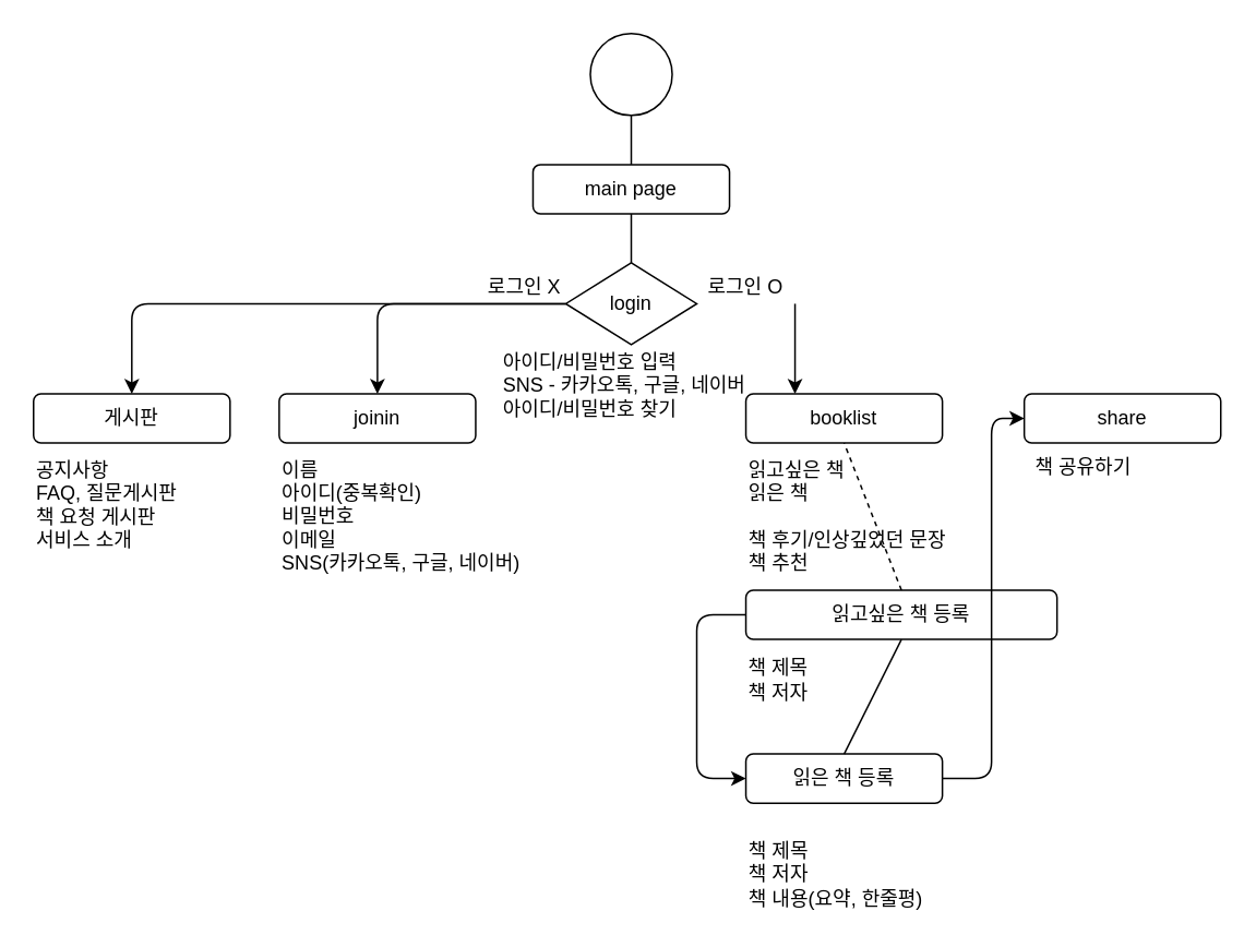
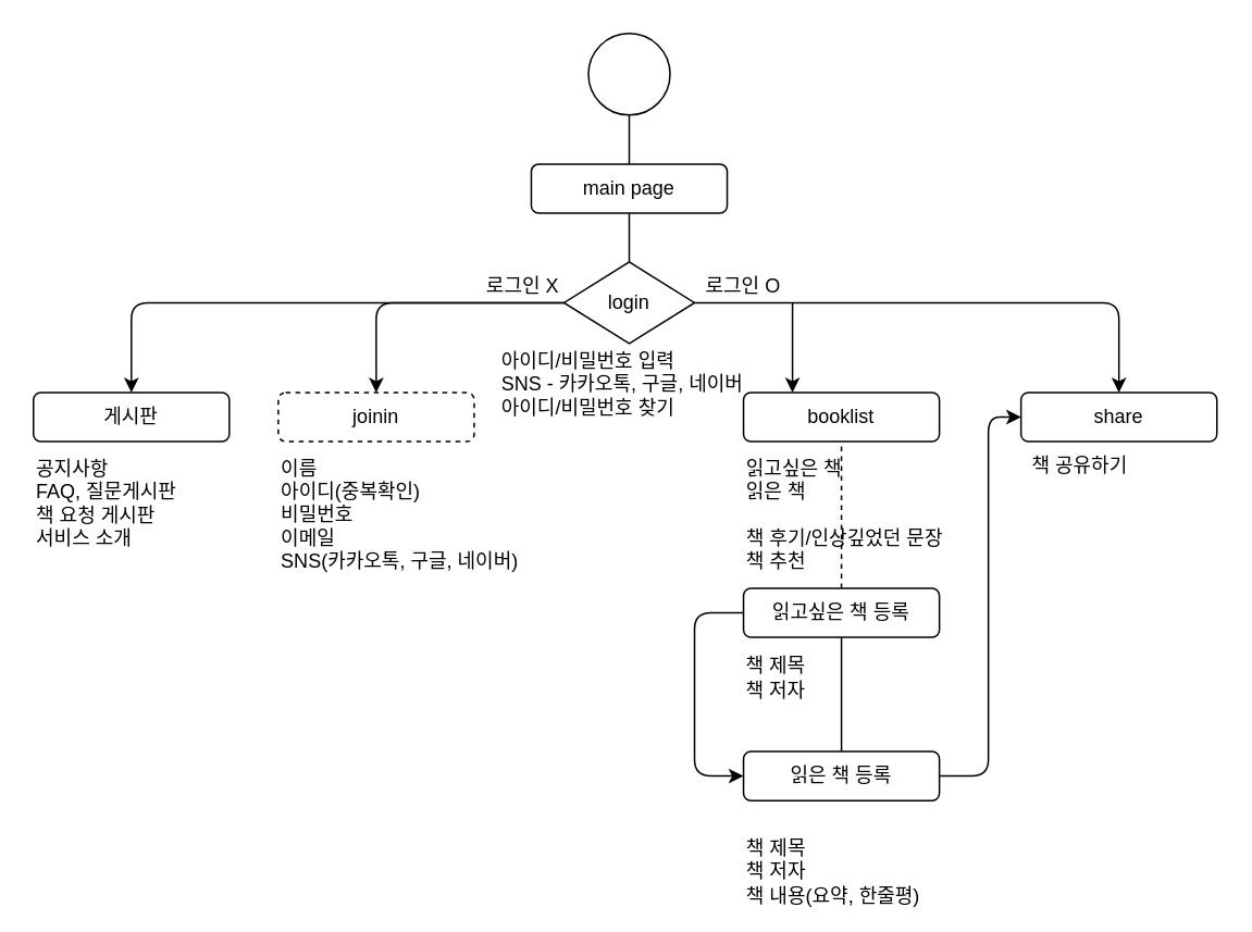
  <mxCell id="0" />
  <mxCell id="1" parent="0" />
  <mxCell id="2" value="" style="ellipse;whiteSpace=wrap;html=1;aspect=fixed;" vertex="1" parent="1"><mxGeometry x="360" y="20" width="50" height="50" as="geometry" /></mxCell>
  <mxCell id="3" value="booklist" style="rounded=1;whiteSpace=wrap;html=1;" vertex="1" parent="1"><mxGeometry x="455" y="240" width="120" height="30" as="geometry" /></mxCell>
  <mxCell id="4" style="edgeStyle=orthogonalEdgeStyle;rounded=0;orthogonalLoop=1;jettySize=auto;html=1;exitX=0.5;exitY=1;exitDx=0;exitDy=0;" edge="1" parent="1" source="3" target="3"><mxGeometry relative="1" as="geometry" /></mxCell>
- <mxCell id="5" value="joinin" style="rounded=1;whiteSpace=wrap;html=1;" vertex="1" parent="1"><mxGeometry x="170" y="240" width="120" height="30" as="geometry" /></mxCell>
+ <mxCell id="5" value="joinin" style="rounded=1;whiteSpace=wrap;html=1;dashed=1;" vertex="1" parent="1"><mxGeometry x="170" y="240" width="120" height="30" as="geometry" /></mxCell>
  <mxCell id="6" value="share" style="rounded=1;whiteSpace=wrap;html=1;" vertex="1" parent="1"><mxGeometry x="625" y="240" width="120" height="30" as="geometry" /></mxCell>
  <mxCell id="7" value="login" style="rhombus;whiteSpace=wrap;html=1;" vertex="1" parent="1"><mxGeometry x="345" y="160" width="80" height="50" as="geometry" /></mxCell>
+ <mxCell id="8" value="" style="endArrow=classic;html=1;rounded=1;exitX=1;exitY=0.5;exitDx=0;exitDy=0;entryX=0.5;entryY=0;entryDx=0;entryDy=0;" edge="1" parent="1" source="7" target="6"><mxGeometry width="50" height="50" relative="1" as="geometry"><mxPoint x="435" y="435" as="sourcePoint" /><mxPoint x="485" y="385" as="targetPoint" /><Array as="points"><mxPoint x="685" y="185" /></Array></mxGeometry></mxCell>
  <mxCell id="9" value="로그인 O" style="text;html=1;strokeColor=none;fillColor=none;align=center;verticalAlign=middle;whiteSpace=wrap;rounded=0;" vertex="1" parent="1"><mxGeometry x="425" y="160" width="60" height="30" as="geometry" /></mxCell>
  <mxCell id="10" value="" style="endArrow=classic;html=1;rounded=1;exitX=0;exitY=0.5;exitDx=0;exitDy=0;" edge="1" parent="1" source="7" target="5"><mxGeometry width="50" height="50" relative="1" as="geometry"><mxPoint x="435" y="195" as="sourcePoint" /><mxPoint x="545" y="275" as="targetPoint" /><Array as="points"><mxPoint x="230" y="185" /></Array></mxGeometry></mxCell>
  <mxCell id="11" value="로그인 X" style="text;html=1;strokeColor=none;fillColor=none;align=center;verticalAlign=middle;whiteSpace=wrap;rounded=0;" vertex="1" parent="1"><mxGeometry x="290" y="160" width="60" height="30" as="geometry" /></mxCell>
  <mxCell id="12" value="" style="endArrow=classic;html=1;rounded=0;" edge="1" parent="1"><mxGeometry width="50" height="50" relative="1" as="geometry"><mxPoint x="485" y="185" as="sourcePoint" /><mxPoint x="485" y="240" as="targetPoint" /></mxGeometry></mxCell>
  <mxCell id="13" value="" style="endArrow=none;html=1;rounded=0;exitX=0.5;exitY=0;exitDx=0;exitDy=0;entryX=0.5;entryY=1;entryDx=0;entryDy=0;" edge="1" parent="1" source="7" target="14"><mxGeometry width="50" height="50" relative="1" as="geometry"><mxPoint x="335" y="380" as="sourcePoint" /><mxPoint x="385" y="120" as="targetPoint" /><Array as="points"><mxPoint x="385" y="140" /></Array></mxGeometry></mxCell>
  <mxCell id="14" value="main page" style="rounded=1;whiteSpace=wrap;html=1;" vertex="1" parent="1"><mxGeometry x="325" y="100" width="120" height="30" as="geometry" /></mxCell>
  <mxCell id="15" value="" style="endArrow=none;html=1;rounded=0;entryX=0.5;entryY=1;entryDx=0;entryDy=0;" edge="1" parent="1" target="2"><mxGeometry width="50" height="50" relative="1" as="geometry"><mxPoint x="385" y="100" as="sourcePoint" /><mxPoint x="395" y="140" as="targetPoint" /><Array as="points"><mxPoint x="385" y="90" /></Array></mxGeometry></mxCell>
  <mxCell id="16" value="이름&lt;br&gt;아이디(중복확인)&lt;br&gt;비밀번호&lt;br&gt;이메일&lt;br&gt;SNS(카카오톡, 구글, 네이버)" style="text;html=1;strokeColor=none;fillColor=none;align=left;verticalAlign=middle;whiteSpace=wrap;rounded=0;" vertex="1" parent="1"><mxGeometry x="170" y="300" width="215" height="30" as="geometry" /></mxCell>
  <mxCell id="17" style="edgeStyle=orthogonalEdgeStyle;rounded=0;orthogonalLoop=1;jettySize=auto;html=1;exitX=0.5;exitY=1;exitDx=0;exitDy=0;" edge="1" parent="1" source="16" target="16"><mxGeometry relative="1" as="geometry" /></mxCell>
  <mxCell id="18" value="아이디/비밀번호 입력&lt;br&gt;SNS - 카카오톡, 구글, 네이버&lt;br&gt;아이디/비밀번호 찾기" style="text;html=1;strokeColor=none;fillColor=none;align=left;verticalAlign=middle;whiteSpace=wrap;rounded=0;" vertex="1" parent="1"><mxGeometry x="305" y="220" width="215" height="30" as="geometry" /></mxCell>
  <mxCell id="19" value="읽고싶은 책&lt;br&gt;읽은 책&lt;br&gt;&lt;br&gt;책 후기/인상깊었던 문장&lt;br&gt;책 추천" style="text;html=1;strokeColor=none;fillColor=none;align=left;verticalAlign=middle;whiteSpace=wrap;rounded=0;" vertex="1" parent="1"><mxGeometry x="455" y="300" width="130" height="30" as="geometry" /></mxCell>
  <mxCell id="20" value="책 공유하기" style="text;html=1;strokeColor=none;fillColor=none;align=left;verticalAlign=middle;whiteSpace=wrap;rounded=0;" vertex="1" parent="1"><mxGeometry x="630" y="270" width="90" height="30" as="geometry" /></mxCell>
  <mxCell id="21" value="" style="endArrow=none;html=1;rounded=0;entryX=0.5;entryY=1;entryDx=0;entryDy=0;exitX=0.5;exitY=0;exitDx=0;exitDy=0;dashed=1;" edge="1" parent="1" source="22" target="3"><mxGeometry width="50" height="50" relative="1" as="geometry"><mxPoint x="515" y="370" as="sourcePoint" /><mxPoint x="455" y="330" as="targetPoint" /></mxGeometry></mxCell>
- <mxCell id="22" value="읽고싶은 책 등록" style="rounded=1;whiteSpace=wrap;html=1;" vertex="1" parent="1"><mxGeometry x="455" y="360" width="190" height="30" as="geometry" /></mxCell>
+ <mxCell id="22" value="읽고싶은 책 등록" style="rounded=1;whiteSpace=wrap;html=1;" vertex="1" parent="1"><mxGeometry x="455" y="360" width="120" height="30" as="geometry" /></mxCell>
  <mxCell id="23" value="책 제목&lt;br&gt;책 저자&lt;br&gt;" style="text;html=1;strokeColor=none;fillColor=none;align=center;verticalAlign=middle;whiteSpace=wrap;rounded=0;" vertex="1" parent="1"><mxGeometry x="445" y="400" width="60" height="30" as="geometry" /></mxCell>
  <mxCell id="24" value="읽은 책 등록" style="rounded=1;whiteSpace=wrap;html=1;" vertex="1" parent="1"><mxGeometry x="455" y="460" width="120" height="30" as="geometry" /></mxCell>
  <mxCell id="25" value="" style="endArrow=none;html=1;rounded=0;entryX=0.5;entryY=1;entryDx=0;entryDy=0;exitX=0.5;exitY=0;exitDx=0;exitDy=0;" edge="1" parent="1" source="24" target="22"><mxGeometry width="50" height="50" relative="1" as="geometry"><mxPoint x="525" y="390" as="sourcePoint" /><mxPoint x="525" y="280" as="targetPoint" /></mxGeometry></mxCell>
  <mxCell id="26" value="책 제목&lt;br&gt;책 저자&lt;br&gt;책 내용(요약, 한줄평)" style="text;html=1;strokeColor=none;fillColor=none;align=left;verticalAlign=middle;whiteSpace=wrap;rounded=0;" vertex="1" parent="1"><mxGeometry x="455" y="519" width="120" height="30" as="geometry" /></mxCell>
  <mxCell id="27" value="" style="endArrow=classic;html=1;rounded=1;exitX=0;exitY=0.5;exitDx=0;exitDy=0;entryX=0;entryY=0.5;entryDx=0;entryDy=0;" edge="1" parent="1" source="22" target="24"><mxGeometry width="50" height="50" relative="1" as="geometry"><mxPoint x="425" y="350" as="sourcePoint" /><mxPoint x="475" y="300" as="targetPoint" /><Array as="points"><mxPoint x="425" y="375" /><mxPoint x="425" y="430" /><mxPoint x="425" y="475" /></Array></mxGeometry></mxCell>
  <mxCell id="28" value="" style="endArrow=classic;html=1;rounded=1;exitX=1;exitY=0.5;exitDx=0;exitDy=0;entryX=0;entryY=0.5;entryDx=0;entryDy=0;" edge="1" parent="1" source="24" target="6"><mxGeometry width="50" height="50" relative="1" as="geometry"><mxPoint x="425" y="350" as="sourcePoint" /><mxPoint x="475" y="300" as="targetPoint" /><Array as="points"><mxPoint x="605" y="475" /><mxPoint x="605" y="360" /><mxPoint x="605" y="255" /></Array></mxGeometry></mxCell>
  <mxCell id="29" value="게시판" style="rounded=1;whiteSpace=wrap;html=1;" vertex="1" parent="1"><mxGeometry x="20" y="240" width="120" height="30" as="geometry" /></mxCell>
  <mxCell id="30" value="" style="endArrow=classic;html=1;rounded=1;entryX=0.5;entryY=0;entryDx=0;entryDy=0;exitX=0;exitY=0.5;exitDx=0;exitDy=0;" edge="1" parent="1" source="7" target="29"><mxGeometry width="50" height="50" relative="1" as="geometry"><mxPoint x="350" y="180" as="sourcePoint" /><mxPoint x="430" y="300" as="targetPoint" /><Array as="points"><mxPoint x="80" y="185" /></Array></mxGeometry></mxCell>
  <mxCell id="31" value="공지사항&lt;br&gt;FAQ, 질문게시판&lt;br&gt;책 요청 게시판&lt;br&gt;서비스 소개" style="text;html=1;strokeColor=none;fillColor=none;align=left;verticalAlign=middle;whiteSpace=wrap;rounded=0;" vertex="1" parent="1"><mxGeometry x="20" y="293" width="110" height="30" as="geometry" /></mxCell>
